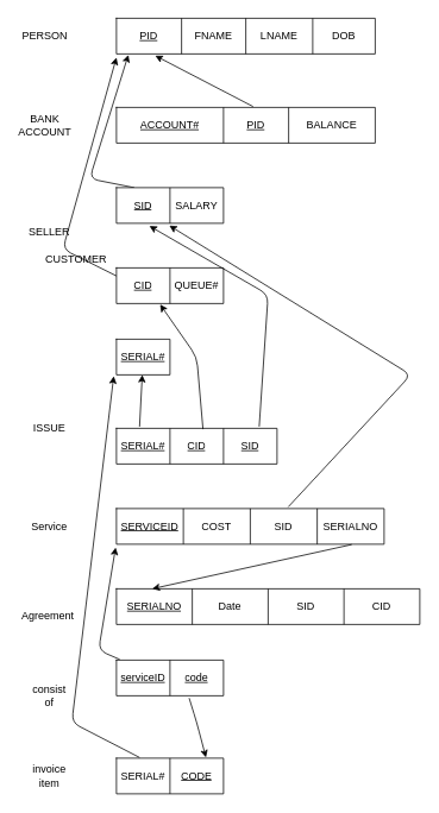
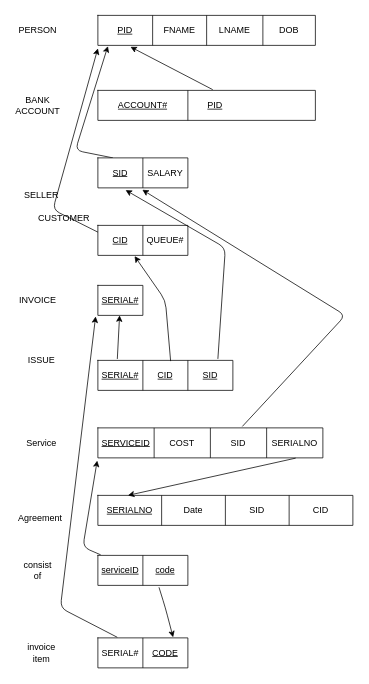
  <mxCell id="0" />
  <mxCell id="1" parent="0" />
  <mxCell id="2" value="" style="endArrow=classic;html=1;exitX=0.528;exitY=-0.025;exitDx=0;exitDy=0;exitPerimeter=0;entryX=0.15;entryY=1.05;entryDx=0;entryDy=0;entryPerimeter=0;" edge="1" parent="1" source="42" target="30"><mxGeometry width="50" height="50" relative="1" as="geometry"><mxPoint x="420" y="220" as="sourcePoint" /><mxPoint x="470" y="170" as="targetPoint" /></mxGeometry></mxCell>
  <mxCell id="3" value="" style="endArrow=classic;html=1;exitX=0.167;exitY=0;exitDx=0;exitDy=0;exitPerimeter=0;entryX=0.046;entryY=1.025;entryDx=0;entryDy=0;entryPerimeter=0;" edge="1" parent="1" source="17" target="30"><mxGeometry width="50" height="50" relative="1" as="geometry"><mxPoint x="420" y="220" as="sourcePoint" /><mxPoint x="70" y="140" as="targetPoint" /><Array as="points"><mxPoint x="100" y="200" /></Array></mxGeometry></mxCell>
  <mxCell id="4" value="" style="shape=table;html=1;whiteSpace=wrap;startSize=0;container=1;collapsible=0;childLayout=tableLayout;" vertex="1" parent="1"><mxGeometry x="130" y="300" width="120" height="40" as="geometry" /></mxCell>
  <mxCell id="5" value="" style="shape=partialRectangle;html=1;whiteSpace=wrap;collapsible=0;dropTarget=0;pointerEvents=0;fillColor=none;top=0;left=0;bottom=0;right=0;points=[[0,0.5],[1,0.5]];portConstraint=eastwest;" vertex="1" parent="4"><mxGeometry width="120" height="40" as="geometry" /></mxCell>
  <mxCell id="6" value="&lt;u&gt;CID&lt;/u&gt;" style="shape=partialRectangle;html=1;whiteSpace=wrap;connectable=0;overflow=hidden;fillColor=none;top=0;left=0;bottom=0;right=0;" vertex="1" parent="5"><mxGeometry width="60" height="40" as="geometry" /></mxCell>
  <mxCell id="7" value="QUEUE#" style="shape=partialRectangle;html=1;whiteSpace=wrap;connectable=0;overflow=hidden;fillColor=none;top=0;left=0;bottom=0;right=0;" vertex="1" parent="5"><mxGeometry x="60" width="60" height="40" as="geometry" /></mxCell>
  <mxCell id="8" value="" style="endArrow=classic;html=1;exitX=0.167;exitY=0;exitDx=0;exitDy=0;exitPerimeter=0;entryX=0;entryY=1.1;entryDx=0;entryDy=0;entryPerimeter=0;" edge="1" parent="1" target="30"><mxGeometry width="50" height="50" relative="1" as="geometry"><mxPoint x="130" y="309" as="sourcePoint" /><mxPoint x="91" y="140" as="targetPoint" /><Array as="points"><mxPoint x="69.96" y="279" /></Array></mxGeometry></mxCell>
  <mxCell id="9" value="PERSON" style="text;html=1;strokeColor=none;fillColor=none;align=center;verticalAlign=middle;whiteSpace=wrap;rounded=0;" vertex="1" parent="1"><mxGeometry x="30" y="30" width="40" height="20" as="geometry" /></mxCell>
  <mxCell id="10" value="CUSTOMER" style="text;html=1;strokeColor=none;fillColor=none;align=center;verticalAlign=middle;whiteSpace=wrap;rounded=0;" vertex="1" parent="1"><mxGeometry x="65" y="280" width="40" height="20" as="geometry" /></mxCell>
  <mxCell id="11" value="SELLER" style="text;html=1;strokeColor=none;fillColor=none;align=center;verticalAlign=middle;whiteSpace=wrap;rounded=0;" vertex="1" parent="1"><mxGeometry x="35" y="250" width="40" height="20" as="geometry" /></mxCell>
  <mxCell id="12" value="BANK ACCOUNT" style="text;html=1;strokeColor=none;fillColor=none;align=center;verticalAlign=middle;whiteSpace=wrap;rounded=0;" vertex="1" parent="1"><mxGeometry x="25" y="130" width="50" height="20" as="geometry" /></mxCell>
  <mxCell id="13" value="" style="shape=table;html=1;whiteSpace=wrap;startSize=0;container=1;collapsible=0;childLayout=tableLayout;" vertex="1" parent="1"><mxGeometry x="130" y="380" width="60" height="40" as="geometry" /></mxCell>
  <mxCell id="14" value="" style="shape=partialRectangle;html=1;whiteSpace=wrap;collapsible=0;dropTarget=0;pointerEvents=0;fillColor=none;top=0;left=0;bottom=0;right=0;points=[[0,0.5],[1,0.5]];portConstraint=eastwest;" vertex="1" parent="13"><mxGeometry width="60" height="40" as="geometry" /></mxCell>
  <mxCell id="15" value="&lt;u&gt;SERIAL#&lt;/u&gt;" style="shape=partialRectangle;html=1;whiteSpace=wrap;connectable=0;overflow=hidden;fillColor=none;top=0;left=0;bottom=0;right=0;" vertex="1" parent="14"><mxGeometry width="60" height="40" as="geometry" /></mxCell>
  <mxCell id="16" value="" style="shape=table;html=1;whiteSpace=wrap;startSize=0;container=1;collapsible=0;childLayout=tableLayout;" vertex="1" parent="1"><mxGeometry x="130" y="210" width="120" height="40" as="geometry" /></mxCell>
  <mxCell id="17" value="" style="shape=partialRectangle;html=1;whiteSpace=wrap;collapsible=0;dropTarget=0;pointerEvents=0;fillColor=none;top=0;left=0;bottom=0;right=0;points=[[0,0.5],[1,0.5]];portConstraint=eastwest;" vertex="1" parent="16"><mxGeometry width="120" height="40" as="geometry" /></mxCell>
  <mxCell id="18" value="&lt;u&gt;SID&lt;/u&gt;" style="shape=partialRectangle;html=1;whiteSpace=wrap;connectable=0;overflow=hidden;fillColor=none;top=0;left=0;bottom=0;right=0;" vertex="1" parent="17"><mxGeometry width="60" height="40" as="geometry" /></mxCell>
  <mxCell id="19" value="SALARY" style="shape=partialRectangle;html=1;whiteSpace=wrap;connectable=0;overflow=hidden;fillColor=none;top=0;left=0;bottom=0;right=0;" vertex="1" parent="17"><mxGeometry x="60" width="60" height="40" as="geometry" /></mxCell>
  <mxCell id="20" value="" style="shape=table;html=1;whiteSpace=wrap;startSize=0;container=1;collapsible=0;childLayout=tableLayout;" vertex="1" parent="1"><mxGeometry x="130" y="480" width="180" height="40" as="geometry" /></mxCell>
  <mxCell id="21" value="" style="shape=partialRectangle;html=1;whiteSpace=wrap;collapsible=0;dropTarget=0;pointerEvents=0;fillColor=none;top=0;left=0;bottom=0;right=0;points=[[0,0.5],[1,0.5]];portConstraint=eastwest;" vertex="1" parent="20"><mxGeometry width="180" height="40" as="geometry" /></mxCell>
  <mxCell id="22" value="&lt;u&gt;SERIAL#&lt;/u&gt;" style="shape=partialRectangle;html=1;whiteSpace=wrap;connectable=0;overflow=hidden;fillColor=none;top=0;left=0;bottom=0;right=0;" vertex="1" parent="21"><mxGeometry width="60" height="40" as="geometry" /></mxCell>
  <mxCell id="23" value="&lt;u&gt;CID&lt;/u&gt;" style="shape=partialRectangle;html=1;whiteSpace=wrap;connectable=0;overflow=hidden;fillColor=none;top=0;left=0;bottom=0;right=0;" vertex="1" parent="21"><mxGeometry x="60" width="60" height="40" as="geometry" /></mxCell>
  <mxCell id="24" value="&lt;u&gt;SID&lt;/u&gt;" style="shape=partialRectangle;html=1;whiteSpace=wrap;connectable=0;overflow=hidden;fillColor=none;top=0;left=0;bottom=0;right=0;" vertex="1" parent="21"><mxGeometry x="120" width="60" height="40" as="geometry" /></mxCell>
  <mxCell id="25" value="" style="endArrow=classic;html=1;exitX=0.539;exitY=0.025;exitDx=0;exitDy=0;exitPerimeter=0;entryX=0.408;entryY=1.025;entryDx=0;entryDy=0;entryPerimeter=0;" edge="1" parent="1" source="21" target="5"><mxGeometry width="50" height="50" relative="1" as="geometry"><mxPoint x="420" y="310" as="sourcePoint" /><mxPoint x="470" y="260" as="targetPoint" /><Array as="points"><mxPoint x="220" y="400" /></Array></mxGeometry></mxCell>
  <mxCell id="26" value="" style="endArrow=classic;html=1;exitX=0.889;exitY=-0.05;exitDx=0;exitDy=0;exitPerimeter=0;entryX=0.308;entryY=1.075;entryDx=0;entryDy=0;entryPerimeter=0;" edge="1" parent="1" source="21" target="17"><mxGeometry width="50" height="50" relative="1" as="geometry"><mxPoint x="420" y="310" as="sourcePoint" /><mxPoint x="470" y="260" as="targetPoint" /><Array as="points"><mxPoint x="300" y="330" /></Array></mxGeometry></mxCell>
  <mxCell id="27" value="ISSUE" style="text;html=1;strokeColor=none;fillColor=none;align=center;verticalAlign=middle;whiteSpace=wrap;rounded=0;" vertex="1" parent="1"><mxGeometry x="35" y="470" width="40" height="20" as="geometry" /></mxCell>
+ <mxCell id="28" value="INVOICE" style="text;html=1;strokeColor=none;fillColor=none;align=center;verticalAlign=middle;whiteSpace=wrap;rounded=0;" vertex="1" parent="1"><mxGeometry x="30" y="390" width="40" height="20" as="geometry" /></mxCell>
  <mxCell id="29" value="" style="shape=table;html=1;whiteSpace=wrap;startSize=0;container=1;collapsible=0;childLayout=tableLayout;" vertex="1" parent="1"><mxGeometry x="130" y="20" width="290" height="40" as="geometry" /></mxCell>
  <mxCell id="30" value="" style="shape=partialRectangle;html=1;whiteSpace=wrap;collapsible=0;dropTarget=0;pointerEvents=0;fillColor=none;top=0;left=0;bottom=0;right=0;points=[[0,0.5],[1,0.5]];portConstraint=eastwest;" vertex="1" parent="29"><mxGeometry width="290" height="40" as="geometry" /></mxCell>
  <mxCell id="31" value="&lt;u&gt;PID&lt;/u&gt;" style="shape=partialRectangle;html=1;whiteSpace=wrap;connectable=0;overflow=hidden;fillColor=none;top=0;left=0;bottom=0;right=0;" vertex="1" parent="30"><mxGeometry width="73" height="40" as="geometry" /></mxCell>
  <mxCell id="32" value="FNAME" style="shape=partialRectangle;html=1;whiteSpace=wrap;connectable=0;overflow=hidden;fillColor=none;top=0;left=0;bottom=0;right=0;" vertex="1" parent="30"><mxGeometry x="73" width="72" height="40" as="geometry" /></mxCell>
  <mxCell id="33" value="LNAME" style="shape=partialRectangle;html=1;whiteSpace=wrap;connectable=0;overflow=hidden;fillColor=none;top=0;left=0;bottom=0;right=0;" vertex="1" parent="30"><mxGeometry x="145" width="75" height="40" as="geometry" /></mxCell>
  <mxCell id="34" value="DOB" style="shape=partialRectangle;html=1;whiteSpace=wrap;connectable=0;overflow=hidden;fillColor=none;top=0;left=0;bottom=0;right=0;" vertex="1" parent="30"><mxGeometry x="220" width="70" height="40" as="geometry" /></mxCell>
  <mxCell id="35" value="" style="shape=table;html=1;whiteSpace=wrap;startSize=0;container=1;collapsible=0;childLayout=tableLayout;" vertex="1" parent="1"><mxGeometry x="130" y="570" width="300" height="40" as="geometry" /></mxCell>
  <mxCell id="36" value="" style="shape=partialRectangle;html=1;whiteSpace=wrap;collapsible=0;dropTarget=0;pointerEvents=0;fillColor=none;top=0;left=0;bottom=0;right=0;points=[[0,0.5],[1,0.5]];portConstraint=eastwest;" vertex="1" parent="35"><mxGeometry width="300" height="40" as="geometry" /></mxCell>
  <mxCell id="37" value="&lt;u&gt;SERVICEID&lt;/u&gt;" style="shape=partialRectangle;html=1;whiteSpace=wrap;connectable=0;overflow=hidden;fillColor=none;top=0;left=0;bottom=0;right=0;" vertex="1" parent="36"><mxGeometry width="75" height="40" as="geometry" /></mxCell>
  <mxCell id="38" value="COST" style="shape=partialRectangle;html=1;whiteSpace=wrap;connectable=0;overflow=hidden;fillColor=none;top=0;left=0;bottom=0;right=0;" vertex="1" parent="36"><mxGeometry x="75" width="75" height="40" as="geometry" /></mxCell>
  <mxCell id="39" value="SID" style="shape=partialRectangle;html=1;whiteSpace=wrap;connectable=0;overflow=hidden;fillColor=none;top=0;left=0;bottom=0;right=0;" vertex="1" parent="36"><mxGeometry x="150" width="75" height="40" as="geometry" /></mxCell>
  <mxCell id="40" value="SERIALNO" style="shape=partialRectangle;html=1;whiteSpace=wrap;connectable=0;overflow=hidden;fillColor=none;top=0;left=0;bottom=0;right=0;" vertex="1" parent="36"><mxGeometry x="225" width="75" height="40" as="geometry" /></mxCell>
  <mxCell id="41" value="" style="shape=table;html=1;whiteSpace=wrap;startSize=0;container=1;collapsible=0;childLayout=tableLayout;" vertex="1" parent="1"><mxGeometry x="130" y="120" width="290" height="40" as="geometry" /></mxCell>
  <mxCell id="42" value="" style="shape=partialRectangle;html=1;whiteSpace=wrap;collapsible=0;dropTarget=0;pointerEvents=0;fillColor=none;top=0;left=0;bottom=0;right=0;points=[[0,0.5],[1,0.5]];portConstraint=eastwest;" vertex="1" parent="41"><mxGeometry width="290" height="40" as="geometry" /></mxCell>
  <mxCell id="43" value="&lt;u&gt;ACCOUNT#&lt;/u&gt;" style="shape=partialRectangle;html=1;whiteSpace=wrap;connectable=0;overflow=hidden;fillColor=none;top=0;left=0;bottom=0;right=0;" vertex="1" parent="42"><mxGeometry width="120" height="40" as="geometry" /></mxCell>
  <mxCell id="44" value="&lt;u&gt;PID&lt;/u&gt;" style="shape=partialRectangle;html=1;whiteSpace=wrap;connectable=0;overflow=hidden;fillColor=none;top=0;left=0;bottom=0;right=0;" vertex="1" parent="42"><mxGeometry x="120" width="73" height="40" as="geometry" /></mxCell>
- <mxCell id="45" value="BALANCE" style="shape=partialRectangle;html=1;whiteSpace=wrap;connectable=0;overflow=hidden;fillColor=none;top=0;left=0;bottom=0;right=0;" vertex="1" parent="42"><mxGeometry x="193" width="97" height="40" as="geometry" /></mxCell>
  <mxCell id="46" value="Agreement&amp;nbsp;" style="text;html=1;strokeColor=none;fillColor=none;align=center;verticalAlign=middle;whiteSpace=wrap;rounded=0;" vertex="1" parent="1"><mxGeometry y="680" width="70" height="20" as="geometry" x="20" /></mxCell>
  <mxCell id="47" value="Service" style="text;html=1;strokeColor=none;fillColor=none;align=center;verticalAlign=middle;whiteSpace=wrap;rounded=0;" vertex="1" parent="1"><mxGeometry x="35" y="580" width="40" height="20" as="geometry" /></mxCell>
  <mxCell id="48" value="invoice item" style="text;html=1;strokeColor=none;fillColor=none;align=center;verticalAlign=middle;whiteSpace=wrap;rounded=0;" vertex="1" parent="1"><mxGeometry x="35" y="860" width="40" height="20" as="geometry" /></mxCell>
- <mxCell id="49" value="consist of" style="text;html=1;strokeColor=none;fillColor=none;align=center;verticalAlign=middle;whiteSpace=wrap;rounded=0;" vertex="1" parent="1"><mxGeometry x="35" y="770" width="40" height="20" as="geometry" /></mxCell>
+ <mxCell id="49" value="consist of" style="text;html=1;strokeColor=none;fillColor=none;align=center;verticalAlign=middle;whiteSpace=wrap;rounded=0;" vertex="1" parent="1"><mxGeometry x="30" y="750" width="40" height="20" as="geometry" /></mxCell>
  <mxCell id="50" value="" style="shape=table;html=1;whiteSpace=wrap;startSize=0;container=1;collapsible=0;childLayout=tableLayout;" vertex="1" parent="1"><mxGeometry x="130" y="660" width="340" height="40" as="geometry" /></mxCell>
  <mxCell id="51" value="" style="shape=partialRectangle;html=1;whiteSpace=wrap;collapsible=0;dropTarget=0;pointerEvents=0;fillColor=none;top=0;left=0;bottom=0;right=0;points=[[0,0.5],[1,0.5]];portConstraint=eastwest;" vertex="1" parent="50"><mxGeometry width="340" height="40" as="geometry" /></mxCell>
  <mxCell id="52" value="&lt;u&gt;SERIALNO&lt;/u&gt;" style="shape=partialRectangle;html=1;whiteSpace=wrap;connectable=0;overflow=hidden;fillColor=none;top=0;left=0;bottom=0;right=0;" vertex="1" parent="51"><mxGeometry width="85" height="40" as="geometry" /></mxCell>
  <mxCell id="53" value="Date" style="shape=partialRectangle;html=1;whiteSpace=wrap;connectable=0;overflow=hidden;fillColor=none;top=0;left=0;bottom=0;right=0;" vertex="1" parent="51"><mxGeometry x="85" width="85" height="40" as="geometry" /></mxCell>
  <mxCell id="54" value="SID" style="shape=partialRectangle;html=1;whiteSpace=wrap;connectable=0;overflow=hidden;fillColor=none;top=0;left=0;bottom=0;right=0;" vertex="1" parent="51"><mxGeometry x="170" width="85" height="40" as="geometry" /></mxCell>
  <mxCell id="55" value="CID" style="shape=partialRectangle;html=1;whiteSpace=wrap;connectable=0;overflow=hidden;fillColor=none;top=0;left=0;bottom=0;right=0;" vertex="1" parent="51"><mxGeometry x="255" width="85" height="40" as="geometry" /></mxCell>
  <mxCell id="56" value="" style="endArrow=classic;html=1;exitX=0.031;exitY=-0.019;exitDx=0;exitDy=0;exitPerimeter=0;entryX=-0.003;entryY=1.092;entryDx=0;entryDy=0;entryPerimeter=0;" edge="1" parent="1" source="63" target="36"><mxGeometry width="50" height="50" relative="1" as="geometry"><mxPoint x="490" y="500" as="sourcePoint" /><mxPoint x="90" y="630" as="targetPoint" /><Array as="points"><mxPoint x="110" y="729" /></Array></mxGeometry></mxCell>
  <mxCell id="57" value="" style="endArrow=classic;html=1;exitX=0.679;exitY=1.064;exitDx=0;exitDy=0;exitPerimeter=0;entryX=0.836;entryY=-0.019;entryDx=0;entryDy=0;entryPerimeter=0;" edge="1" parent="1" source="63" target="67"><mxGeometry width="50" height="50" relative="1" as="geometry"><mxPoint x="490" y="500" as="sourcePoint" /><mxPoint x="220" y="940" as="targetPoint" /><Array as="points"><mxPoint x="220" y="810" /></Array></mxGeometry></mxCell>
  <mxCell id="58" value="" style="endArrow=classic;html=1;entryX=-0.05;entryY=1.036;entryDx=0;entryDy=0;entryPerimeter=0;exitX=0.216;exitY=-0.019;exitDx=0;exitDy=0;exitPerimeter=0;" edge="1" parent="1" source="67" target="14"><mxGeometry width="50" height="50" relative="1" as="geometry"><mxPoint x="490" y="500" as="sourcePoint" /><mxPoint x="110" y="450" as="targetPoint" /><Array as="points"><mxPoint x="80" y="810" /></Array></mxGeometry></mxCell>
  <mxCell id="59" value="" style="endArrow=classic;html=1;exitX=0.879;exitY=1.009;exitDx=0;exitDy=0;exitPerimeter=0;entryX=0.118;entryY=0;entryDx=0;entryDy=0;entryPerimeter=0;" edge="1" parent="1" source="36" target="51"><mxGeometry width="50" height="50" relative="1" as="geometry"><mxPoint x="490" y="500" as="sourcePoint" /><mxPoint x="540" y="450" as="targetPoint" /></mxGeometry></mxCell>
  <mxCell id="60" value="" style="endArrow=classic;html=1;exitX=0.642;exitY=-0.047;exitDx=0;exitDy=0;exitPerimeter=0;entryX=0.494;entryY=1.064;entryDx=0;entryDy=0;entryPerimeter=0;" edge="1" parent="1" source="36" target="17"><mxGeometry width="50" height="50" relative="1" as="geometry"><mxPoint x="490" y="500" as="sourcePoint" /><mxPoint x="360" y="270" as="targetPoint" /><Array as="points"><mxPoint x="460" y="420" /></Array></mxGeometry></mxCell>
  <mxCell id="61" value="" style="endArrow=classic;html=1;exitX=0.144;exitY=-0.047;exitDx=0;exitDy=0;exitPerimeter=0;" edge="1" parent="1" source="21" target="14"><mxGeometry width="50" height="50" relative="1" as="geometry"><mxPoint x="490" y="500" as="sourcePoint" /><mxPoint x="540" y="450" as="targetPoint" /></mxGeometry></mxCell>
  <mxCell id="62" value="" style="shape=table;html=1;whiteSpace=wrap;startSize=0;container=1;collapsible=0;childLayout=tableLayout;" vertex="1" parent="1"><mxGeometry x="130" y="740" width="120" height="40" as="geometry" /></mxCell>
  <mxCell id="63" value="" style="shape=partialRectangle;html=1;whiteSpace=wrap;collapsible=0;dropTarget=0;pointerEvents=0;fillColor=none;top=0;left=0;bottom=0;right=0;points=[[0,0.5],[1,0.5]];portConstraint=eastwest;" vertex="1" parent="62"><mxGeometry width="120" height="40" as="geometry" /></mxCell>
  <mxCell id="64" value="&lt;u&gt;serviceID&lt;/u&gt;" style="shape=partialRectangle;html=1;whiteSpace=wrap;connectable=0;overflow=hidden;fillColor=none;top=0;left=0;bottom=0;right=0;" vertex="1" parent="63"><mxGeometry width="60" height="40" as="geometry" /></mxCell>
  <mxCell id="65" value="&lt;u&gt;code&lt;/u&gt;" style="shape=partialRectangle;html=1;whiteSpace=wrap;connectable=0;overflow=hidden;fillColor=none;top=0;left=0;bottom=0;right=0;" vertex="1" parent="63"><mxGeometry x="60" width="60" height="40" as="geometry" /></mxCell>
  <mxCell id="66" value="" style="shape=table;html=1;whiteSpace=wrap;startSize=0;container=1;collapsible=0;childLayout=tableLayout;" vertex="1" parent="1"><mxGeometry x="130" y="850" width="120" height="40" as="geometry" /></mxCell>
  <mxCell id="67" value="" style="shape=partialRectangle;html=1;whiteSpace=wrap;collapsible=0;dropTarget=0;pointerEvents=0;fillColor=none;top=0;left=0;bottom=0;right=0;points=[[0,0.5],[1,0.5]];portConstraint=eastwest;" vertex="1" parent="66"><mxGeometry width="120" height="40" as="geometry" /></mxCell>
  <mxCell id="68" value="SERIAL#" style="shape=partialRectangle;html=1;whiteSpace=wrap;connectable=0;overflow=hidden;fillColor=none;top=0;left=0;bottom=0;right=0;" vertex="1" parent="67"><mxGeometry width="60" height="40" as="geometry" /></mxCell>
  <mxCell id="69" value="&lt;u&gt;CODE&lt;/u&gt;" style="shape=partialRectangle;html=1;whiteSpace=wrap;connectable=0;overflow=hidden;fillColor=none;top=0;left=0;bottom=0;right=0;" vertex="1" parent="67"><mxGeometry x="60" width="60" height="40" as="geometry" /></mxCell>
